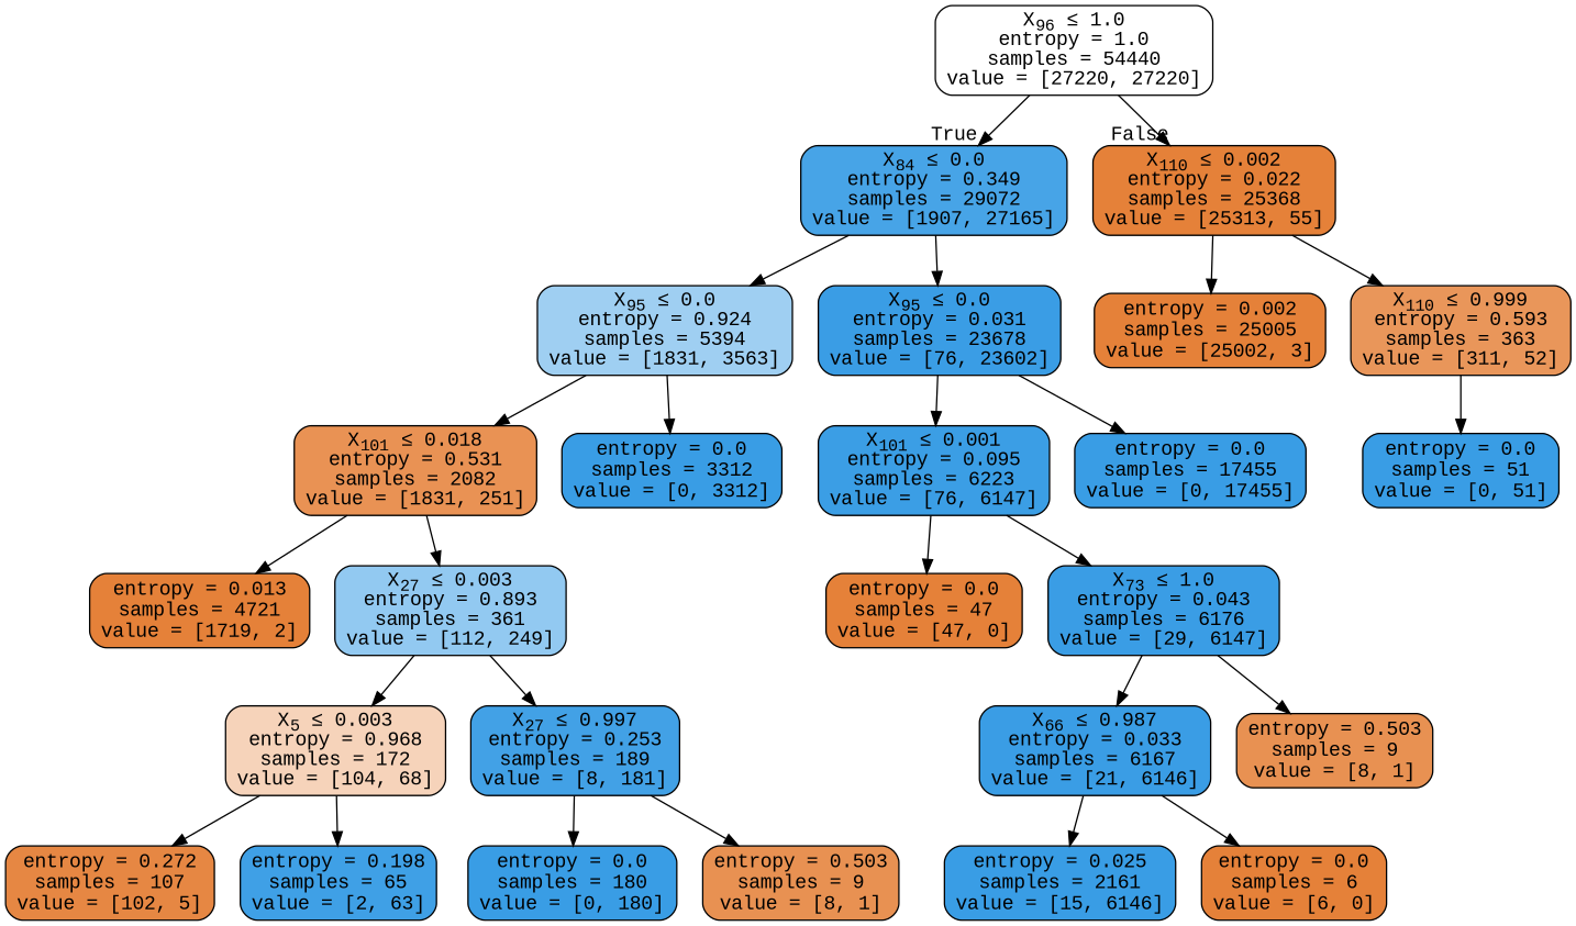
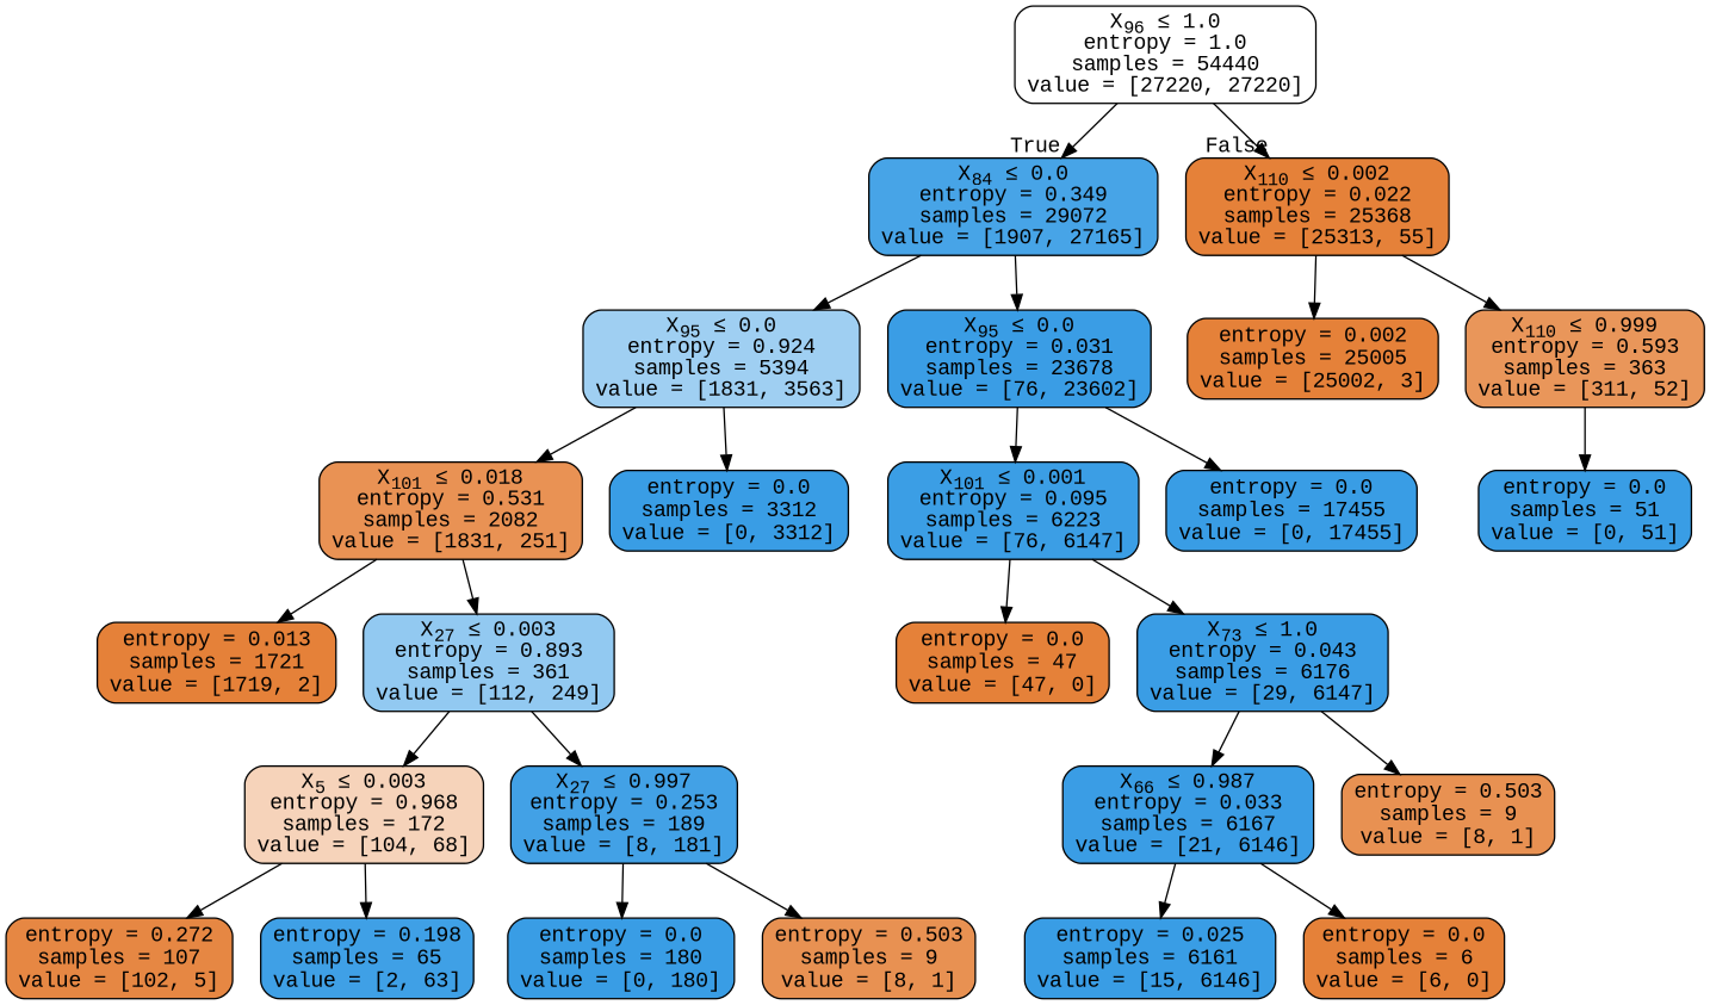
  digraph {
    fontname="Liberation Mono"
    node [color=black fillcolor="#e58139" fontname="Liberation Mono" shape=box style="filled, rounded"]
    edge [fontname="Liberation Mono"]
    n1 [fillcolor="#ffffff" label=<X<SUB>96</SUB> &le; 1.0<br/>entropy = 1.0<br/>samples = 54440<br/>value = [27220, 27220]>]
    n2 [fillcolor="#47a4e7" label=<X<SUB>84</SUB> &le; 0.0<br/>entropy = 0.349<br/>samples = 29072<br/>value = [1907, 27165]>]
    n3 [label=<X<SUB>110</SUB> &le; 0.002<br/>entropy = 0.022<br/>samples = 25368<br/>value = [25313, 55]>]
    n4 [fillcolor="#9fcff2" label=<X<SUB>95</SUB> &le; 0.0<br/>entropy = 0.924<br/>samples = 5394<br/>value = [1831, 3563]>]
    n5 [fillcolor="#3a9de5" label=<X<SUB>95</SUB> &le; 0.0<br/>entropy = 0.031<br/>samples = 23678<br/>value = [76, 23602]>]
    n6 [label=<entropy = 0.002<br/>samples = 25005<br/>value = [25002, 3]>]
    n7 [fillcolor="#e9965a" label=<X<SUB>110</SUB> &le; 0.999<br/>entropy = 0.593<br/>samples = 363<br/>value = [311, 52]>]
    n8 [fillcolor="#e99254" label=<X<SUB>101</SUB> &le; 0.018<br/>entropy = 0.531<br/>samples = 2082<br/>value = [1831, 251]>]
    n9 [fillcolor="#399de5" label=<entropy = 0.0<br/>samples = 3312<br/>value = [0, 3312]>]
    n10 [fillcolor="#3b9ee5" label=<X<SUB>101</SUB> &le; 0.001<br/>entropy = 0.095<br/>samples = 6223<br/>value = [76, 6147]>]
    n11 [fillcolor="#399de5" label=<entropy = 0.0<br/>samples = 17455<br/>value = [0, 17455]>]
-   n12 [label=<entropy = 0.013<br/>samples = 4721<br/>value = [1719, 2]>]
+   n12 [label=<entropy = 0.013<br/>samples = 1721<br/>value = [1719, 2]>]
    n13 [fillcolor="#92c9f1" label=<X<SUB>27</SUB> &le; 0.003<br/>entropy = 0.893<br/>samples = 361<br/>value = [112, 249]>]
    n14 [fillcolor="#f6d3ba" label=<X<SUB>5</SUB> &le; 0.003<br/>entropy = 0.968<br/>samples = 172<br/>value = [104, 68]>]
    n15 [fillcolor="#42a1e6" label=<X<SUB>27</SUB> &le; 0.997<br/>entropy = 0.253<br/>samples = 189<br/>value = [8, 181]>]
    n16 [fillcolor="#e68743" label=<entropy = 0.272<br/>samples = 107<br/>value = [102, 5]>]
    n17 [fillcolor="#3fa0e6" label=<entropy = 0.198<br/>samples = 65<br/>value = [2, 63]>]
    n18 [fillcolor="#399de5" label=<entropy = 0.0<br/>samples = 180<br/>value = [0, 180]>]
    n19 [fillcolor="#e89152" label=<entropy = 0.503<br/>samples = 9<br/>value = [8, 1]>]
    n20 [label=<entropy = 0.0<br/>samples = 47<br/>value = [47, 0]>]
    n21 [fillcolor="#3a9de5" label=<X<SUB>73</SUB> &le; 1.0<br/>entropy = 0.043<br/>samples = 6176<br/>value = [29, 6147]>]
    n22 [fillcolor="#3a9de5" label=<X<SUB>66</SUB> &le; 0.987<br/>entropy = 0.033<br/>samples = 6167<br/>value = [21, 6146]>]
    n23 [fillcolor="#e89152" label=<entropy = 0.503<br/>samples = 9<br/>value = [8, 1]>]
-   n24 [fillcolor="#399de5" label=<entropy = 0.025<br/>samples = 2161<br/>value = [15, 6146]>]
+   n24 [fillcolor="#399de5" label=<entropy = 0.025<br/>samples = 6161<br/>value = [15, 6146]>]
    n25 [label=<entropy = 0.0<br/>samples = 6<br/>value = [6, 0]>]
    n26 [fillcolor="#399de5" label=<entropy = 0.0<br/>samples = 51<br/>value = [0, 51]>]
    n1 -> n2 [headlabel=True labelangle=45 labeldistance=2.5]
    n1 -> n3 [headlabel=False labelangle=-45 labeldistance=2.5]
    n2 -> n4
    n2 -> n5
    n3 -> n6
    n3 -> n7
    n4 -> n8
    n4 -> n9
    n5 -> n10
    n5 -> n11
    n7 -> n26
    n8 -> n12
    n8 -> n13
    n10 -> n20
    n10 -> n21
    n13 -> n14
    n13 -> n15
    n14 -> n16
    n14 -> n17
    n15 -> n18
    n15 -> n19
    n21 -> n22
    n21 -> n23
    n22 -> n24
    n22 -> n25
  }
